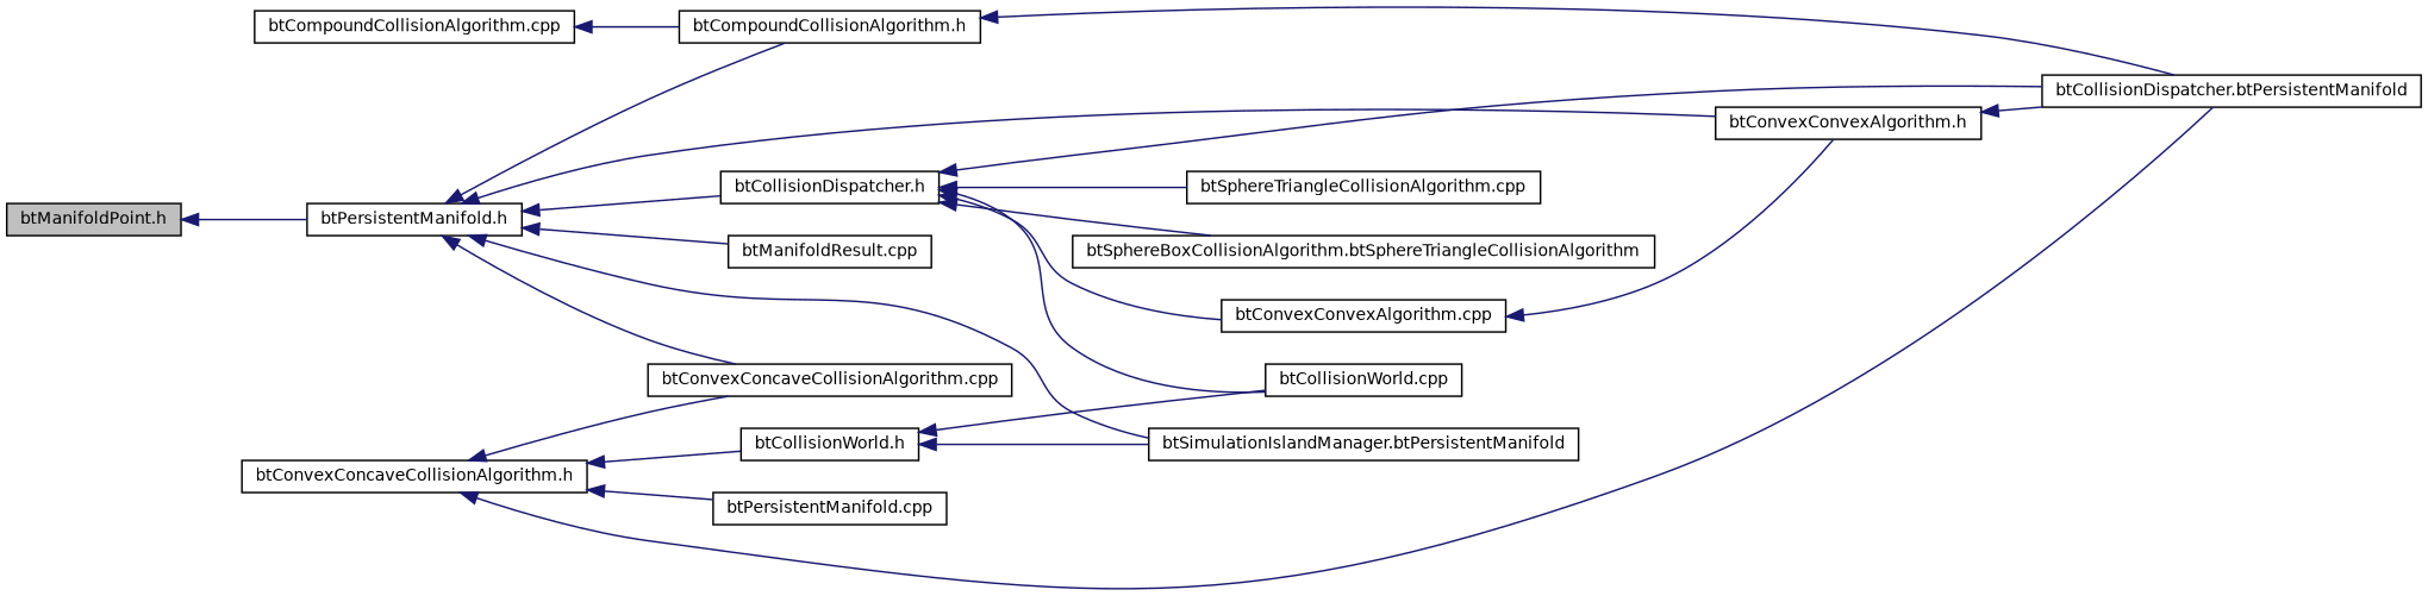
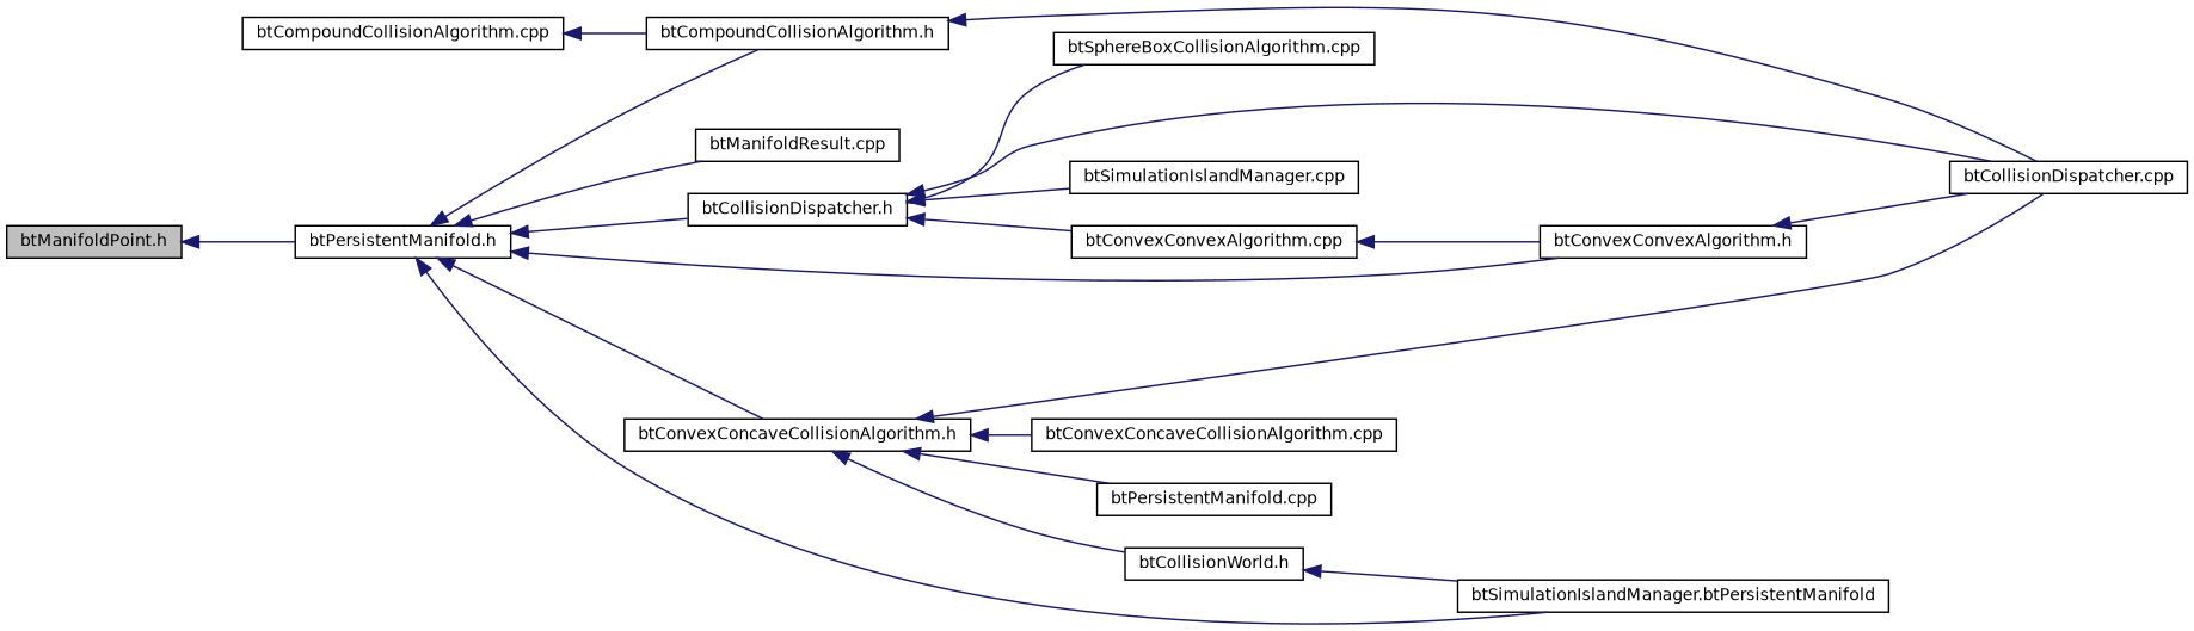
  digraph {
    rankdir=LR
    node [color=black fillcolor=white fontname=Helvetica fontsize=10 shape=record style=filled]
    edge [color=midnightblue dir=back fontname=Helvetica fontsize=10 labelfontname=Helvetica labelfontsize=10 style=solid]
    n1 [fillcolor=grey75 fontcolor=black height=0.2 label="btManifoldPoint.h" width=0.4]
    n2 [height=0.2 label="btPersistentManifold.h" width=0.4]
    n3 [height=0.2 label="btCollisionDispatcher.h" width=0.4]
    n4 [height=0.2 label="btSimulationIslandManager.btPersistentManifold" width=0.4]
    n5 [height=0.2 label="btCompoundCollisionAlgorithm.h" width=0.4]
    n6 [height=0.2 label="btConvexConcaveCollisionAlgorithm.h" width=0.4]
    n7 [height=0.2 label="btConvexConvexAlgorithm.h" width=0.4]
    n8 [height=0.2 label="btManifoldResult.cpp" width=0.4]
-   n9 [height=0.2 label="btCollisionDispatcher.btPersistentManifold" width=0.4]
-   n10 [height=0.2 label="btCollisionWorld.cpp" width=0.4]
+   n9 [height=0.2 label="btCollisionDispatcher.cpp" width=0.4]
    n11 [height=0.2 label="btConvexConvexAlgorithm.cpp" width=0.4]
-   n12 [height=0.2 label="btSphereBoxCollisionAlgorithm.btSphereTriangleCollisionAlgorithm" width=0.4]
-   n13 [height=0.2 label="btSphereTriangleCollisionAlgorithm.cpp" width=0.4]
+   n12 [height=0.2 label="btSphereBoxCollisionAlgorithm.cpp" width=0.4]
+   n13 [height=0.2 label="btSimulationIslandManager.cpp" width=0.4]
    n14 [height=0.2 label="btPersistentManifold.cpp" width=0.4]
    n15 [height=0.2 label="btCollisionWorld.h" width=0.4]
    n16 [height=0.2 label="btConvexConcaveCollisionAlgorithm.cpp" width=0.4]
    n17 [height=0.2 label="btCompoundCollisionAlgorithm.cpp" width=0.4]
    n1 -> n2
    n2 -> n3
    n2 -> n4
    n2 -> n5
-   n2 -> n16
+   n2 -> n6
    n2 -> n7
    n2 -> n8
    n3 -> n9
-   n3 -> n10
    n3 -> n11
    n3 -> n12
    n3 -> n13
    n5 -> n9
    n6 -> n9
    n6 -> n14
    n6 -> n15
    n6 -> n16
    n7 -> n9
    n11 -> n7
    n15 -> n4
-   n15 -> n10
    n17 -> n5
  }
